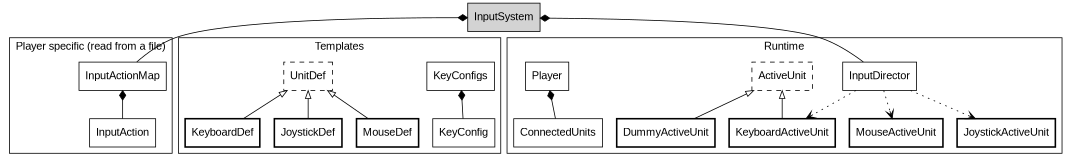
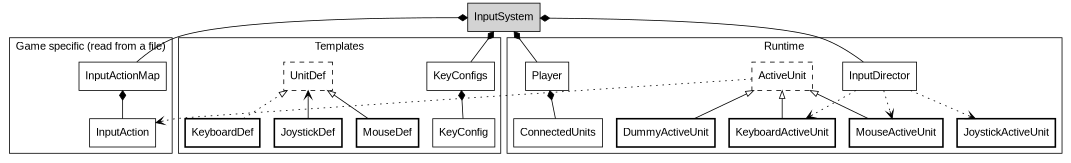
  digraph {
    fontname="Liberation Sans"
    node [fontname="Liberation Sans" shape=box style=solid]
    edge [arrowhead=none fontname="Liberation Sans"]
    InputSystem [style=filled]
    InputActionMap
    KeyConfigs
    Player
    InputDirector
    ActiveUnit [style=dashed]
    InputAction
    KeyConfig
    UnitDef [style=dashed]
    JoystickDef [style=bold]
    MouseDef [style=bold]
    KeyboardDef [style=bold]
    ConnectedUnits
    KeyboardActiveUnit [style=bold]
    JoystickActiveUnit [style=bold]
    MouseActiveUnit [style=bold]
    DummyActiveUnit [style=bold]
    subgraph sub_1 {
      InputSystem
      InputActionMap
      KeyConfigs
      Player
      InputDirector
    }
    subgraph sub_2 {
      ActiveUnit
      InputAction
    }
    subgraph cluster_3 {
      color=black
-     label="Player specific (read from a file)"
+     label="Game specific (read from a file)"
      subgraph sub_4 {
        color=black
        label="Game specific (read from a file)"
        InputActionMap
        InputAction
      }
    }
    subgraph cluster_5 {
      color=black
      label=Templates
      subgraph sub_6 {
        color=black
        label=Templates
        KeyConfigs
        KeyConfig
        UnitDef
      }
      subgraph sub_7 {
        color=black
        label=Templates
        UnitDef
        JoystickDef
        MouseDef
        KeyboardDef
      }
      subgraph sub_8 {
        color=black
        label=Templates
        rank=max
        JoystickDef
        MouseDef
        KeyboardDef
      }
    }
    subgraph cluster_9 {
      color=black
      label=Runtime
      subgraph sub_10 {
        color=black
        label=Runtime
        Player
        ActiveUnit
        ConnectedUnits
      }
      subgraph sub_11 {
        color=black
        label=Runtime
        InputDirector
        KeyboardActiveUnit
        JoystickActiveUnit
        MouseActiveUnit
      }
      subgraph sub_12 {
        color=black
        label=Runtime
        ActiveUnit
        KeyboardActiveUnit
        JoystickActiveUnit
        MouseActiveUnit
        DummyActiveUnit
      }
      subgraph sub_13 {
        color=black
        label=Runtime
        rank=max
        KeyboardActiveUnit
        JoystickActiveUnit
        MouseActiveUnit
        DummyActiveUnit
      }
    }
    InputSystem -> InputActionMap [arrowtail=diamond dir=both]
+   InputSystem -> KeyConfigs [arrowtail=diamond dir=both]
+   InputSystem -> Player [arrowtail=diamond dir=both]
    InputSystem -> InputDirector [arrowtail=diamond dir=both]
    InputActionMap -> InputAction [arrowtail=diamond dir=both]
    KeyConfigs -> KeyConfig [arrowtail=diamond dir=both]
    Player -> ConnectedUnits [arrowtail=diamond dir=both]
    InputDirector -> KeyboardActiveUnit [arrowhead=vee style=dotted]
    InputDirector -> JoystickActiveUnit [arrowhead=vee style=dotted]
    InputDirector -> MouseActiveUnit [arrowhead=vee style=dotted]
-   JoystickDef -> UnitDef [arrowhead=onormal]
+   ActiveUnit -> InputAction [arrowhead=vee constraint=false style=dotted]
+   JoystickDef -> UnitDef [arrowhead=vee]
    MouseDef -> UnitDef [arrowhead=onormal]
-   KeyboardDef -> UnitDef [arrowhead=onormal]
+   KeyboardDef -> UnitDef [arrowhead=onormal style=dotted]
    KeyboardActiveUnit -> ActiveUnit [arrowhead=onormal]
+   MouseActiveUnit -> ActiveUnit [arrowhead=onormal]
    DummyActiveUnit -> ActiveUnit [arrowhead=onormal]
  }
